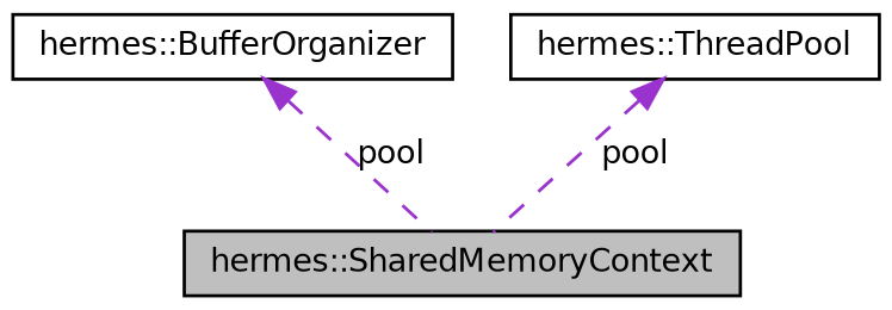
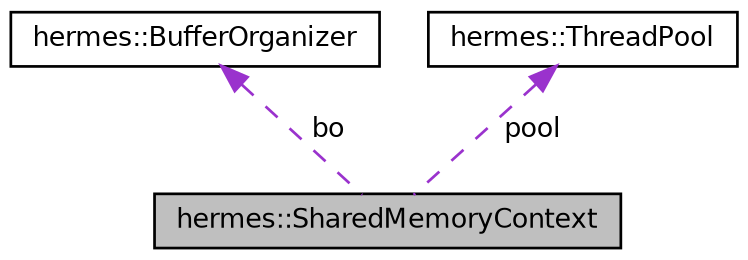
  digraph {
    node [color=black fillcolor=white fontname=Helvetica fontsize=10 shape=record style=filled]
    edge [color=darkorchid3 dir=back fontname=Helvetica fontsize=10 labelfontname=Helvetica labelfontsize=10 style=dashed]
    n1 [fillcolor=grey75 fontcolor=black height=0.2 label="hermes::SharedMemoryContext" width=0.4]
    n2 [height=0.2 label="hermes::BufferOrganizer" width=0.4]
    n3 [height=0.2 label="hermes::ThreadPool" width=0.4]
-   n2 -> n1 [label=" pool"]
+   n2 -> n1 [label=" bo"]
    n3 -> n1 [label=" pool"]
  }
